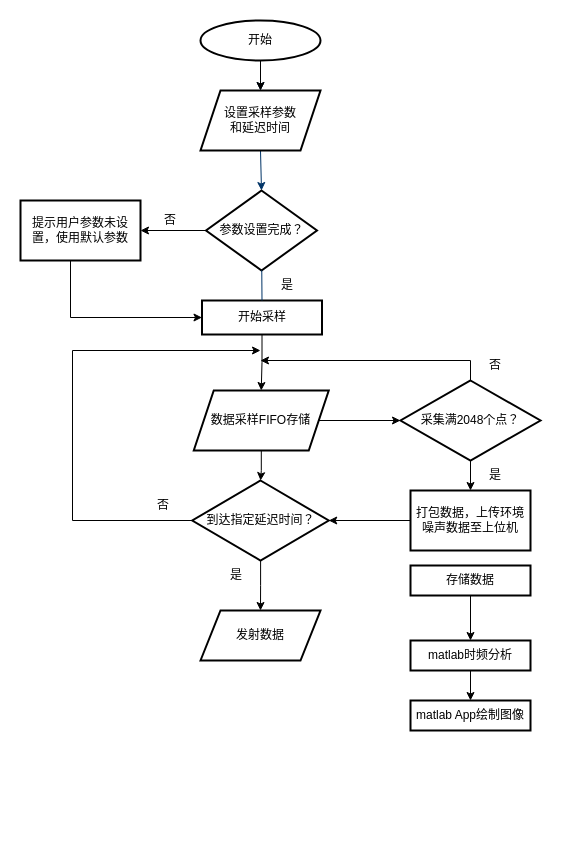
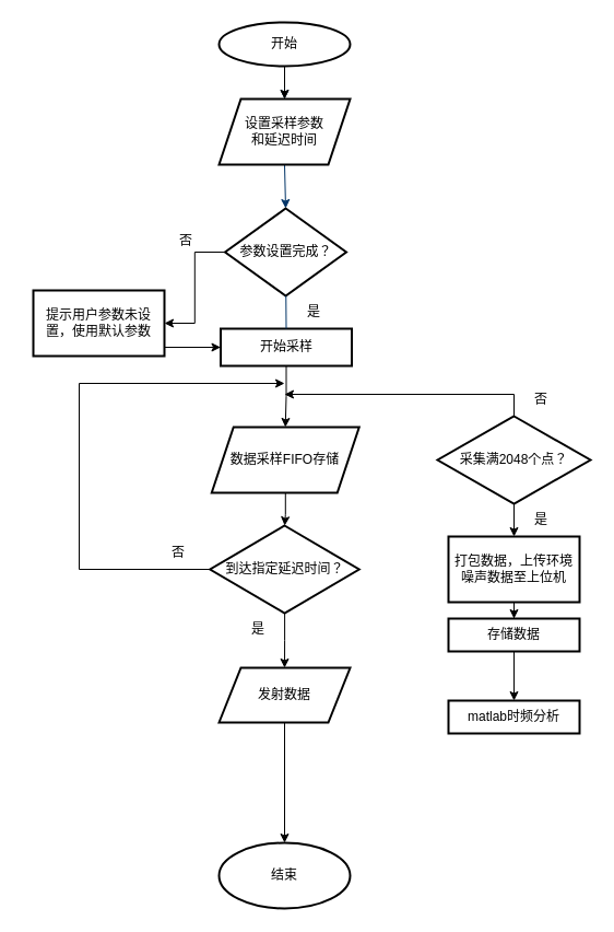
  <mxCell id="0" />
  <mxCell id="1" parent="0" />
  <mxCell id="2" style="fontStyle=1;strokeColor=#003366;strokeWidth=1;html=1;" parent="1" edge="1"><mxGeometry relative="1" as="geometry"><mxPoint x="260" y="50" as="sourcePoint" /><mxPoint x="260" y="90" as="targetPoint" /></mxGeometry></mxCell>
  <mxCell id="3" style="fontStyle=1;strokeColor=#003366;strokeWidth=1;html=1;exitX=0.5;exitY=1;exitDx=0;exitDy=0;entryX=0.5;entryY=0;entryDx=0;entryDy=0;" parent="1" target="8" edge="1"><mxGeometry relative="1" as="geometry"><mxPoint x="260" y="150" as="sourcePoint" /><mxPoint x="260" y="180" as="targetPoint" /></mxGeometry></mxCell>
  <mxCell id="4" style="entryX=0.5;entryY=0;entryPerimeter=0;fontStyle=1;strokeColor=#003366;strokeWidth=1;html=1;startArrow=none;" parent="1" source="20" edge="1"><mxGeometry relative="1" as="geometry"><mxPoint x="260" y="290" as="sourcePoint" /><mxPoint x="260" y="320" as="targetPoint" /></mxGeometry></mxCell>
  <mxCell id="5" value="" style="edgeStyle=orthogonalEdgeStyle;rounded=0;orthogonalLoop=1;jettySize=auto;html=1;" edge="1" parent="1" source="6"><mxGeometry relative="1" as="geometry"><mxPoint x="260" y="90" as="targetPoint" /></mxGeometry></mxCell>
  <mxCell id="6" value="开始" style="ellipse;whiteSpace=wrap;html=1;strokeWidth=2;" vertex="1" parent="1"><mxGeometry x="200" y="20" width="120" height="40" as="geometry" /></mxCell>
  <mxCell id="7" value="" style="edgeStyle=orthogonalEdgeStyle;rounded=0;orthogonalLoop=1;jettySize=auto;html=1;" edge="1" parent="1" source="8" target="10"><mxGeometry relative="1" as="geometry" /></mxCell>
  <mxCell id="8" value="参数设置完成？" style="rhombus;whiteSpace=wrap;html=1;strokeWidth=2;" vertex="1" parent="1"><mxGeometry x="205.5" y="190" width="111" height="80" as="geometry" /></mxCell>
  <mxCell id="9" style="edgeStyle=orthogonalEdgeStyle;rounded=0;orthogonalLoop=1;jettySize=auto;html=1;entryX=0;entryY=0.5;entryDx=0;entryDy=0;" edge="1" parent="1" source="10" target="20"><mxGeometry relative="1" as="geometry"><Array as="points"><mxPoint x="70" y="317" /></Array></mxGeometry></mxCell>
- <mxCell id="10" value="提示用户参数未设置，使用默认参数" style="whiteSpace=wrap;html=1;strokeWidth=2;" vertex="1" parent="1"><mxGeometry x="20" y="200" width="120" height="60" as="geometry" /></mxCell>
+ <mxCell id="10" value="提示用户参数未设置，使用默认参数" style="whiteSpace=wrap;html=1;strokeWidth=2;" vertex="1" parent="1"><mxGeometry x="30" y="265" width="120" height="60" as="geometry" /></mxCell>
  <mxCell id="11" value="否" style="text;html=1;strokeColor=none;fillColor=none;align=center;verticalAlign=middle;whiteSpace=wrap;rounded=0;" vertex="1" parent="1"><mxGeometry x="140" y="205" width="60" height="30" as="geometry" /></mxCell>
  <mxCell id="12" value="是" style="text;html=1;strokeColor=none;fillColor=none;align=center;verticalAlign=middle;whiteSpace=wrap;rounded=0;" vertex="1" parent="1"><mxGeometry x="256.5" y="270" width="60" height="30" as="geometry" /></mxCell>
- <mxCell id="13" style="edgeStyle=orthogonalEdgeStyle;rounded=0;orthogonalLoop=1;jettySize=auto;html=1;entryX=0;entryY=0.5;entryDx=0;entryDy=0;" edge="1" parent="1" source="15" target="29"><mxGeometry relative="1" as="geometry" /></mxCell>
  <mxCell id="14" style="edgeStyle=orthogonalEdgeStyle;rounded=0;orthogonalLoop=1;jettySize=auto;html=1;" edge="1" parent="1" source="15" target="18"><mxGeometry relative="1" as="geometry" /></mxCell>
  <mxCell id="15" value="数据采样FIFO存储" style="shape=parallelogram;perimeter=parallelogramPerimeter;whiteSpace=wrap;html=1;fixedSize=1;strokeWidth=2;" vertex="1" parent="1"><mxGeometry x="193.25" y="390" width="135" height="60" as="geometry" /></mxCell>
  <mxCell id="16" style="edgeStyle=orthogonalEdgeStyle;rounded=0;orthogonalLoop=1;jettySize=auto;html=1;exitX=0;exitY=0.5;exitDx=0;exitDy=0;" edge="1" parent="1" source="18"><mxGeometry relative="1" as="geometry"><mxPoint x="260" y="350" as="targetPoint" /><Array as="points"><mxPoint x="72" y="520" /><mxPoint x="72" y="350" /></Array></mxGeometry></mxCell>
  <mxCell id="17" style="edgeStyle=orthogonalEdgeStyle;rounded=0;orthogonalLoop=1;jettySize=auto;html=1;" edge="1" parent="1" source="18" target="36"><mxGeometry relative="1" as="geometry" /></mxCell>
  <mxCell id="18" value="到达指定延迟时间？" style="rhombus;whiteSpace=wrap;html=1;strokeWidth=2;" vertex="1" parent="1"><mxGeometry x="191.75" y="480" width="136.5" height="80" as="geometry" /></mxCell>
  <mxCell id="19" style="edgeStyle=orthogonalEdgeStyle;rounded=0;orthogonalLoop=1;jettySize=auto;html=1;entryX=0.5;entryY=0;entryDx=0;entryDy=0;" edge="1" parent="1" source="20" target="15"><mxGeometry relative="1" as="geometry" /></mxCell>
  <mxCell id="20" value="&lt;span style=&quot;&quot;&gt;开始采样&lt;/span&gt;" style="rounded=0;whiteSpace=wrap;html=1;strokeWidth=2;" vertex="1" parent="1"><mxGeometry x="201.5" y="300" width="120" height="34" as="geometry" /></mxCell>
  <mxCell id="21" value="" style="entryX=0.5;entryY=0;entryPerimeter=0;fontStyle=1;strokeColor=#003366;strokeWidth=1;html=1;endArrow=none;" edge="1" parent="1" source="8" target="20"><mxGeometry relative="1" as="geometry"><mxPoint x="260.559" y="269.682" as="sourcePoint" /><mxPoint x="260" y="320" as="targetPoint" /></mxGeometry></mxCell>
- <mxCell id="22" value="" style="edgeStyle=orthogonalEdgeStyle;rounded=0;orthogonalLoop=1;jettySize=auto;html=1;" edge="1" parent="1" source="23" target="18"><mxGeometry relative="1" as="geometry" /></mxCell>
+ <mxCell id="22" value="" style="edgeStyle=orthogonalEdgeStyle;rounded=0;orthogonalLoop=1;jettySize=auto;html=1;" edge="1" parent="1" source="23" target="33"><mxGeometry relative="1" as="geometry" /></mxCell>
  <mxCell id="23" value="打包数据，上传环境噪声数据至上位机" style="rounded=0;whiteSpace=wrap;html=1;strokeWidth=2;" vertex="1" parent="1"><mxGeometry x="410" y="490" width="120" height="60" as="geometry" /></mxCell>
+ <mxCell id="24" value="" style="edgeStyle=orthogonalEdgeStyle;rounded=0;orthogonalLoop=1;jettySize=auto;html=1;exitX=0.5;exitY=1;exitDx=0;exitDy=0;startArrow=none;" edge="1" parent="1" source="36" target="25"><mxGeometry relative="1" as="geometry"><mxPoint x="260.75" y="650" as="sourcePoint" /></mxGeometry></mxCell>
+ <mxCell id="25" value="结束" style="ellipse;whiteSpace=wrap;html=1;rounded=0;strokeWidth=2;" vertex="1" parent="1"><mxGeometry x="200" y="770" width="120" height="60" as="geometry" /></mxCell>
  <mxCell id="26" value="否" style="text;html=1;strokeColor=none;fillColor=none;align=center;verticalAlign=middle;whiteSpace=wrap;rounded=0;" vertex="1" parent="1"><mxGeometry x="133.25" y="490" width="60" height="30" as="geometry" /></mxCell>
  <mxCell id="27" style="edgeStyle=orthogonalEdgeStyle;rounded=0;orthogonalLoop=1;jettySize=auto;html=1;" edge="1" parent="1" source="29" target="23"><mxGeometry relative="1" as="geometry" /></mxCell>
  <mxCell id="28" style="edgeStyle=orthogonalEdgeStyle;rounded=0;orthogonalLoop=1;jettySize=auto;html=1;" edge="1" parent="1" source="29"><mxGeometry relative="1" as="geometry"><mxPoint x="260" y="360" as="targetPoint" /><Array as="points"><mxPoint x="470" y="360" /></Array></mxGeometry></mxCell>
  <mxCell id="29" value="采集满2048个点？" style="rhombus;whiteSpace=wrap;html=1;strokeWidth=2;" vertex="1" parent="1"><mxGeometry x="400" y="380" width="140" height="80" as="geometry" /></mxCell>
  <mxCell id="30" value="是" style="text;html=1;strokeColor=none;fillColor=none;align=center;verticalAlign=middle;whiteSpace=wrap;rounded=0;" vertex="1" parent="1"><mxGeometry x="205.5" y="560" width="60" height="30" as="geometry" /></mxCell>
  <mxCell id="31" value="&lt;span style=&quot;&quot;&gt;设置采样参数&lt;/span&gt;&lt;br style=&quot;&quot;&gt;&lt;span style=&quot;&quot;&gt;和延迟时间&lt;/span&gt;" style="shape=parallelogram;perimeter=parallelogramPerimeter;whiteSpace=wrap;html=1;fixedSize=1;strokeWidth=2;" vertex="1" parent="1"><mxGeometry x="200" y="90" width="120" height="60" as="geometry" /></mxCell>
  <mxCell id="32" style="edgeStyle=orthogonalEdgeStyle;rounded=0;orthogonalLoop=1;jettySize=auto;html=1;entryX=0.5;entryY=0;entryDx=0;entryDy=0;" edge="1" parent="1" source="33" target="35"><mxGeometry relative="1" as="geometry" /></mxCell>
  <mxCell id="33" value="存储数据" style="whiteSpace=wrap;html=1;rounded=0;strokeWidth=2;" vertex="1" parent="1"><mxGeometry x="410" y="565" width="120" height="30" as="geometry" /></mxCell>
- <mxCell id="34" style="edgeStyle=orthogonalEdgeStyle;rounded=0;orthogonalLoop=1;jettySize=auto;html=1;entryX=0.5;entryY=0;entryDx=0;entryDy=0;" edge="1" parent="1" source="35" target="37"><mxGeometry relative="1" as="geometry" /></mxCell>
  <mxCell id="35" value="matlab时频分析" style="rounded=0;whiteSpace=wrap;html=1;strokeWidth=2;" vertex="1" parent="1"><mxGeometry x="410" y="640" width="120" height="30" as="geometry" /></mxCell>
  <mxCell id="36" value="&lt;span style=&quot;&quot;&gt;发射数据&lt;/span&gt;" style="shape=parallelogram;perimeter=parallelogramPerimeter;whiteSpace=wrap;html=1;fixedSize=1;strokeWidth=2;" vertex="1" parent="1"><mxGeometry x="200" y="610" width="120" height="50" as="geometry" /></mxCell>
- <mxCell id="37" value="matlab App绘制图像" style="rounded=0;whiteSpace=wrap;html=1;strokeWidth=2;" vertex="1" parent="1"><mxGeometry x="410" y="700" width="120" height="30" as="geometry" /></mxCell>
  <mxCell id="38" value="是" style="text;html=1;strokeColor=none;fillColor=none;align=center;verticalAlign=middle;whiteSpace=wrap;rounded=0;" vertex="1" parent="1"><mxGeometry x="465" y="460" width="60" height="30" as="geometry" /></mxCell>
  <mxCell id="39" value="否" style="text;html=1;strokeColor=none;fillColor=none;align=center;verticalAlign=middle;whiteSpace=wrap;rounded=0;" vertex="1" parent="1"><mxGeometry x="465" y="350" width="60" height="30" as="geometry" /></mxCell>
